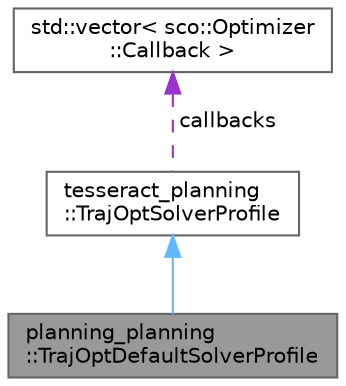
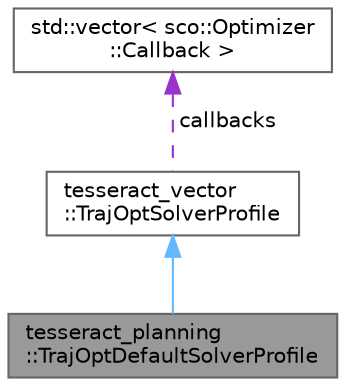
  digraph {
    node [color=gray40 fillcolor=white fontname=Helvetica fontsize=10 shape=box style=filled]
    edge [dir=back fontname=Helvetica fontsize=10 labelfontname=Helvetica labelfontsize=10]
-   n1 [fillcolor=grey60 fontcolor=black height=0.2 label="planning_planning\l::TrajOptDefaultSolverProfile" width=0.4]
-   n2 [height=0.2 label="tesseract_planning\l::TrajOptSolverProfile" width=0.4]
+   n1 [fillcolor=grey60 fontcolor=black height=0.2 label="tesseract_planning\l::TrajOptDefaultSolverProfile" width=0.4]
+   n2 [height=0.2 label="tesseract_vector\l::TrajOptSolverProfile" width=0.4]
    n3 [height=0.2 label="std::vector\< sco::Optimizer\l::Callback \>" width=0.4]
    n2 -> n1 [color=steelblue1 style=solid]
    n3 -> n2 [color=darkorchid3 label=" callbacks" style=dashed]
  }
